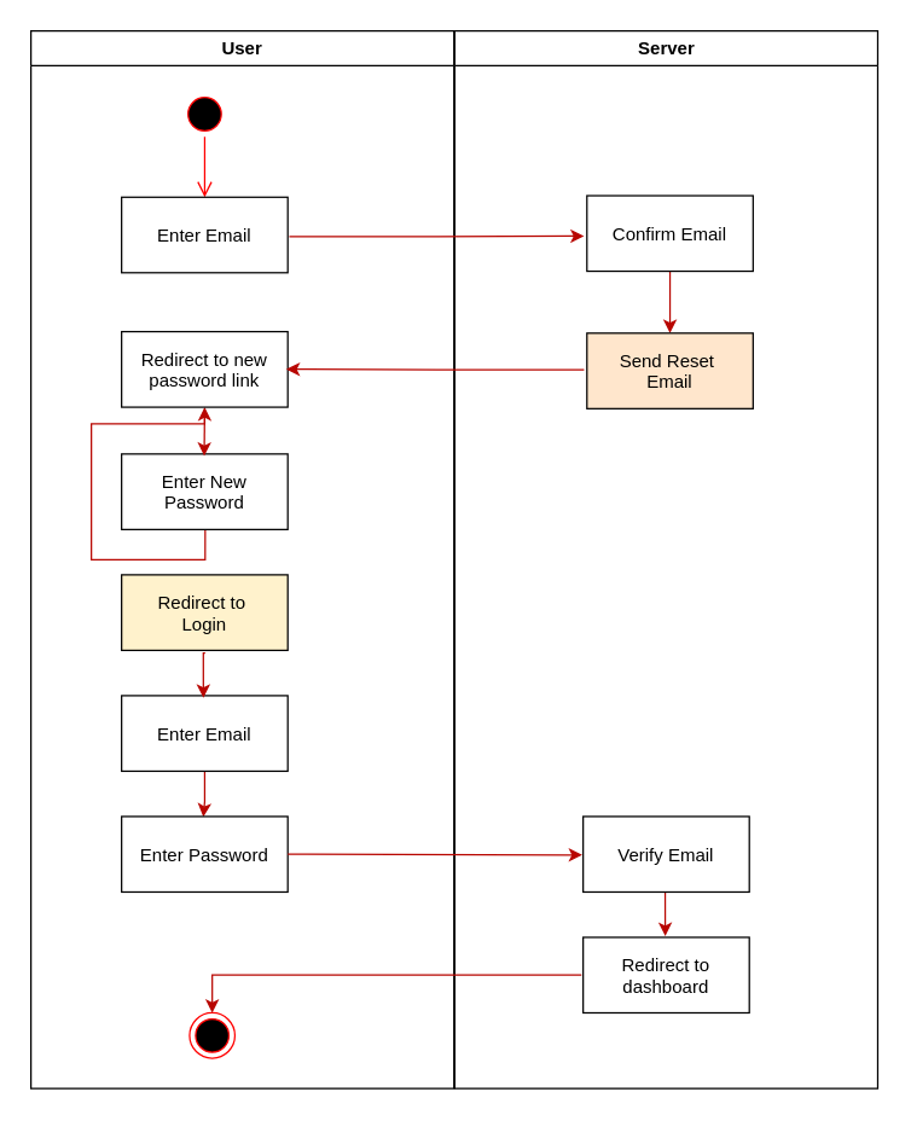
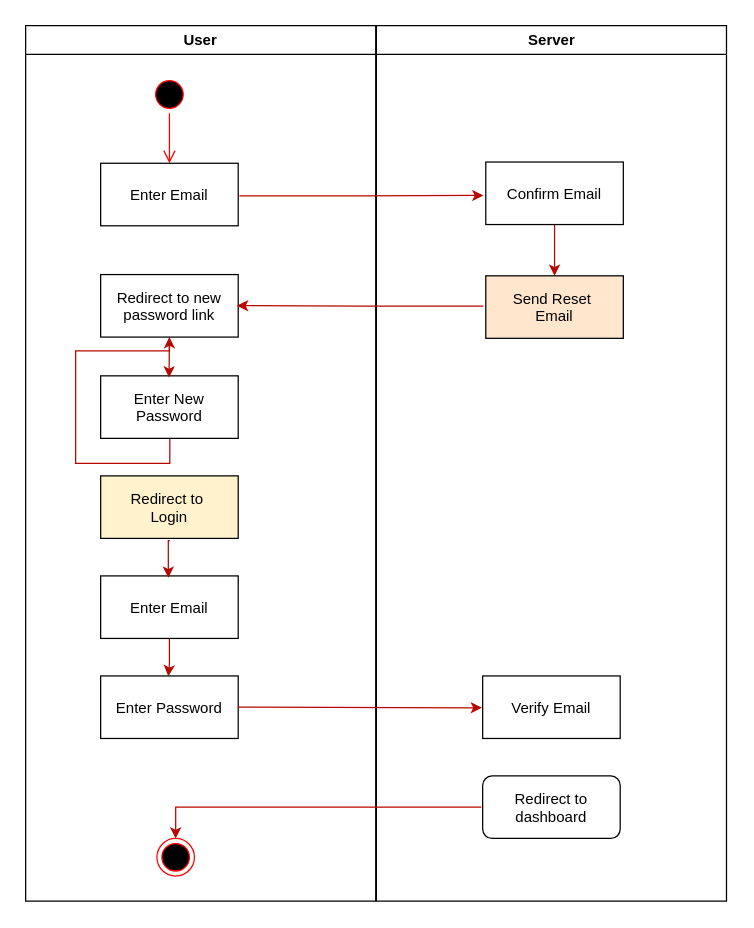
  <mxCell id="0" />
  <mxCell id="1" parent="0" />
  <mxCell id="2" value="User" style="swimlane;whiteSpace=wrap" vertex="1" parent="1"><mxGeometry x="20" y="20" width="280" height="700" as="geometry" /></mxCell>
  <mxCell id="3" value="" style="ellipse;shape=startState;fillColor=#000000;strokeColor=#ff0000;" vertex="1" parent="2"><mxGeometry x="100" y="40" width="30" height="30" as="geometry" /></mxCell>
  <mxCell id="4" value="" style="edgeStyle=elbowEdgeStyle;elbow=horizontal;verticalAlign=bottom;endArrow=open;endSize=8;strokeColor=#FF0000;endFill=1;rounded=0" edge="1" parent="2" source="3" target="5"><mxGeometry x="100" y="40" as="geometry"><mxPoint x="115" y="110" as="targetPoint" /></mxGeometry></mxCell>
  <mxCell id="5" value="Enter Email" style="" vertex="1" parent="2"><mxGeometry x="60" y="110" width="110" height="50" as="geometry" /></mxCell>
  <mxCell id="6" style="edgeStyle=orthogonalEdgeStyle;rounded=0;orthogonalLoop=1;jettySize=auto;html=1;strokeColor=#B80600;exitX=0.503;exitY=1;exitDx=0;exitDy=0;exitPerimeter=0;" edge="1" parent="2" source="7" target="9"><mxGeometry relative="1" as="geometry" /></mxCell>
  <mxCell id="7" value="Enter New &#10;Password" style="" vertex="1" parent="2"><mxGeometry x="60" y="280" width="110" height="50" as="geometry" /></mxCell>
  <mxCell id="8" value="" style="ellipse;shape=endState;fillColor=#000000;strokeColor=#ff0000" vertex="1" parent="2"><mxGeometry x="105" y="650" width="30" height="30" as="geometry" /></mxCell>
  <mxCell id="9" value="Redirect to new &#10;password link" style="" vertex="1" parent="2"><mxGeometry x="60" y="199" width="110" height="50" as="geometry" /></mxCell>
  <mxCell id="10" style="edgeStyle=orthogonalEdgeStyle;rounded=0;orthogonalLoop=1;jettySize=auto;html=1;entryX=0.492;entryY=0.006;entryDx=0;entryDy=0;entryPerimeter=0;strokeColor=#B80600;" edge="1" parent="2" source="11" target="14"><mxGeometry relative="1" as="geometry" /></mxCell>
  <mxCell id="11" value="Enter Email" style="" vertex="1" parent="2"><mxGeometry x="60" y="440" width="110" height="50" as="geometry" /></mxCell>
  <mxCell id="12" style="edgeStyle=orthogonalEdgeStyle;rounded=0;orthogonalLoop=1;jettySize=auto;html=1;entryX=0.492;entryY=0.029;entryDx=0;entryDy=0;entryPerimeter=0;strokeColor=#B80600;exitX=0.503;exitY=1.034;exitDx=0;exitDy=0;exitPerimeter=0;" edge="1" parent="2" source="13" target="11"><mxGeometry relative="1" as="geometry" /></mxCell>
  <mxCell id="13" value="Redirect to &#10;Login" style="fillColor=#fff2cc;" vertex="1" parent="2"><mxGeometry x="60" y="360" width="110" height="50" as="geometry" /></mxCell>
  <mxCell id="14" value="Enter Password" style="" vertex="1" parent="2"><mxGeometry x="60" y="520" width="110" height="50" as="geometry" /></mxCell>
  <mxCell id="15" value="Server" style="swimlane;whiteSpace=wrap" vertex="1" parent="1"><mxGeometry x="300.5" y="20" width="280" height="700" as="geometry" /></mxCell>
  <mxCell id="16" style="edgeStyle=orthogonalEdgeStyle;rounded=0;orthogonalLoop=1;jettySize=auto;html=1;entryX=0.5;entryY=0;entryDx=0;entryDy=0;entryPerimeter=0;strokeColor=#B80600;" edge="1" parent="15" source="17" target="18"><mxGeometry relative="1" as="geometry" /></mxCell>
  <mxCell id="17" value="Confirm Email" style="" vertex="1" parent="15"><mxGeometry x="87.5" y="109" width="110" height="50" as="geometry" /></mxCell>
  <mxCell id="18" value="Send Reset &#10;Email" style="fillColor=#ffe6cc;" vertex="1" parent="15"><mxGeometry x="87.5" y="200" width="110" height="50" as="geometry" /></mxCell>
- <mxCell id="19" style="edgeStyle=orthogonalEdgeStyle;rounded=0;orthogonalLoop=1;jettySize=auto;html=1;entryX=0.494;entryY=-0.017;entryDx=0;entryDy=0;entryPerimeter=0;strokeColor=#B80600;exitX=0.473;exitY=0.989;exitDx=0;exitDy=0;exitPerimeter=0;" edge="1" parent="15" source="20" target="21"><mxGeometry relative="1" as="geometry" /></mxCell>
  <mxCell id="20" value="Verify Email" style="" vertex="1" parent="15"><mxGeometry x="85" y="520" width="110" height="50" as="geometry" /></mxCell>
- <mxCell id="21" value="Redirect to &#10;dashboard" style="" vertex="1" parent="15"><mxGeometry x="85" y="600" width="110" height="50" as="geometry" /></mxCell>
+ <mxCell id="21" value="Redirect to &#10;dashboard" style="rounded=1;" vertex="1" parent="15"><mxGeometry x="85" y="600" width="110" height="50" as="geometry" /></mxCell>
  <mxCell id="22" style="edgeStyle=orthogonalEdgeStyle;rounded=0;orthogonalLoop=1;jettySize=auto;html=1;entryX=-0.017;entryY=0.534;entryDx=0;entryDy=0;entryPerimeter=0;exitX=1.009;exitY=0.52;exitDx=0;exitDy=0;exitPerimeter=0;fillColor=#f8cecc;strokeColor=#B80600;" edge="1" parent="1" source="5" target="17"><mxGeometry relative="1" as="geometry" /></mxCell>
  <mxCell id="23" style="edgeStyle=orthogonalEdgeStyle;rounded=0;orthogonalLoop=1;jettySize=auto;html=1;entryX=0.991;entryY=0.497;entryDx=0;entryDy=0;entryPerimeter=0;strokeColor=#B80600;exitX=-0.017;exitY=0.486;exitDx=0;exitDy=0;exitPerimeter=0;" edge="1" parent="1" source="18" target="9"><mxGeometry relative="1" as="geometry" /></mxCell>
  <mxCell id="24" style="edgeStyle=orthogonalEdgeStyle;rounded=0;orthogonalLoop=1;jettySize=auto;html=1;strokeColor=#B80600;entryX=0.497;entryY=0.026;entryDx=0;entryDy=0;entryPerimeter=0;" edge="1" parent="1" target="7"><mxGeometry relative="1" as="geometry"><mxPoint x="135" y="320" as="targetPoint" /><mxPoint x="135" y="270" as="sourcePoint" /></mxGeometry></mxCell>
  <mxCell id="25" style="edgeStyle=orthogonalEdgeStyle;rounded=0;orthogonalLoop=1;jettySize=auto;html=1;entryX=-0.005;entryY=0.509;entryDx=0;entryDy=0;entryPerimeter=0;strokeColor=#B80600;" edge="1" parent="1" target="20"><mxGeometry relative="1" as="geometry"><mxPoint x="190" y="565" as="sourcePoint" /></mxGeometry></mxCell>
  <mxCell id="26" style="edgeStyle=orthogonalEdgeStyle;rounded=0;orthogonalLoop=1;jettySize=auto;html=1;entryX=0.5;entryY=0;entryDx=0;entryDy=0;strokeColor=#B80600;exitX=-0.01;exitY=0.497;exitDx=0;exitDy=0;exitPerimeter=0;" edge="1" parent="1" source="21" target="8"><mxGeometry relative="1" as="geometry" /></mxCell>
